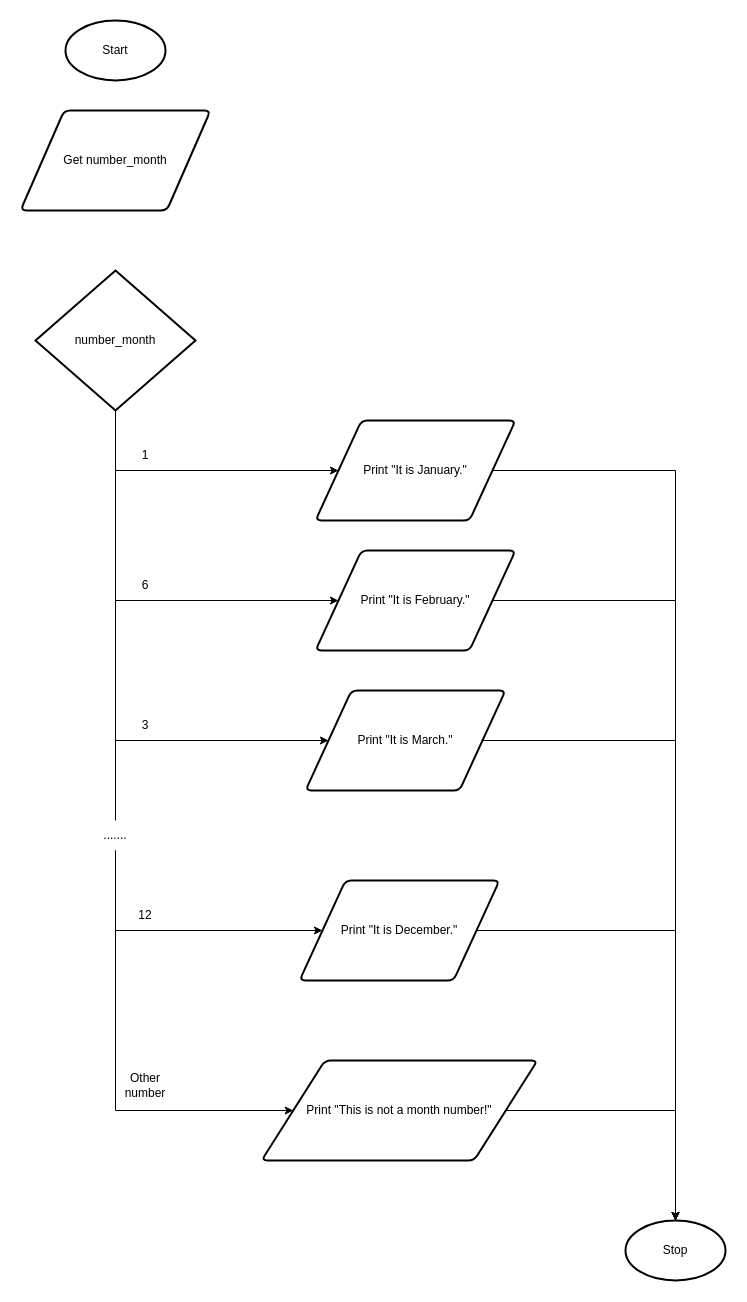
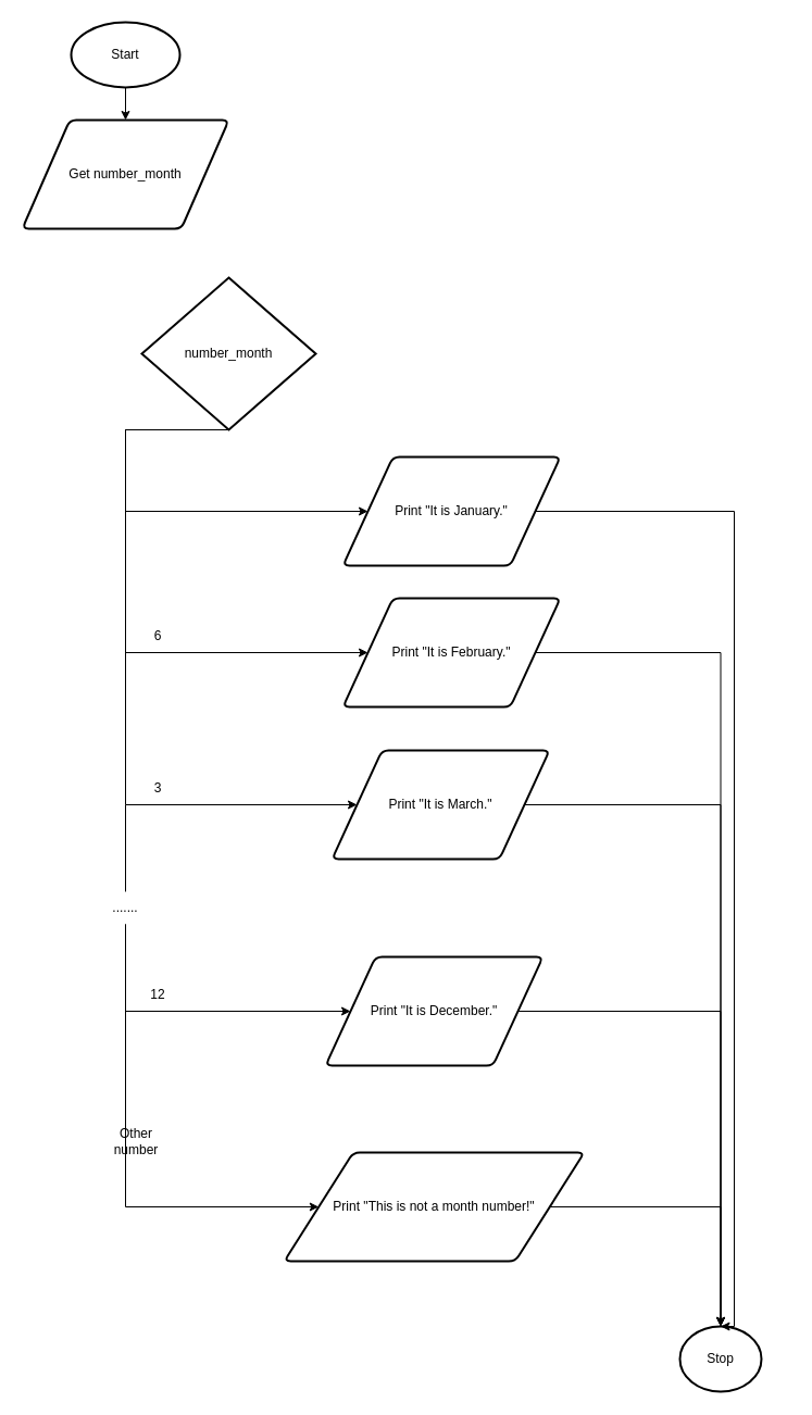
  <mxCell id="0" />
  <mxCell id="1" parent="0" />
+ <mxCell id="2" style="edgeStyle=none;html=1;exitX=0.5;exitY=1;exitDx=0;exitDy=0;exitPerimeter=0;entryX=0.5;entryY=0;entryDx=0;entryDy=0;" parent="1" source="3" target="5" edge="1"><mxGeometry relative="1" as="geometry" /></mxCell>
  <mxCell id="3" value="Start" style="strokeWidth=2;html=1;shape=mxgraph.flowchart.start_1;whiteSpace=wrap;" parent="1" vertex="1"><mxGeometry x="65" y="20" width="100" height="60" as="geometry" /></mxCell>
  <mxCell id="4" style="edgeStyle=none;html=1;exitX=0.5;exitY=1;exitDx=0;exitDy=0;entryX=0.5;entryY=0;entryDx=0;entryDy=0;" parent="1" source="5" edge="1"><mxGeometry relative="1" as="geometry"><mxPoint x="115" y="190" as="targetPoint" /></mxGeometry></mxCell>
  <mxCell id="5" value="Get number_month" style="shape=parallelogram;html=1;strokeWidth=2;perimeter=parallelogramPerimeter;whiteSpace=wrap;rounded=1;arcSize=12;size=0.23;" parent="1" vertex="1"><mxGeometry x="20" y="110" width="190" height="100" as="geometry" /></mxCell>
- <mxCell id="6" value="Stop" style="strokeWidth=2;html=1;shape=mxgraph.flowchart.start_1;whiteSpace=wrap;" parent="1" vertex="1"><mxGeometry x="625" y="1220" width="100" height="60" as="geometry" /></mxCell>
+ <mxCell id="6" value="Stop" style="strokeWidth=2;html=1;shape=mxgraph.flowchart.start_1;whiteSpace=wrap;" parent="1" vertex="1"><mxGeometry x="625" y="1220" width="75" height="60" as="geometry" /></mxCell>
  <mxCell id="7" style="edgeStyle=orthogonalEdgeStyle;html=1;exitX=0.5;exitY=1;exitDx=0;exitDy=0;exitPerimeter=0;entryX=0;entryY=0.5;entryDx=0;entryDy=0;rounded=0;" parent="1" source="10" target="15" edge="1"><mxGeometry relative="1" as="geometry"><Array as="points"><mxPoint x="115" y="600" /></Array></mxGeometry></mxCell>
  <mxCell id="8" style="edgeStyle=orthogonalEdgeStyle;rounded=0;html=1;exitX=0.5;exitY=1;exitDx=0;exitDy=0;exitPerimeter=0;entryX=0;entryY=0.5;entryDx=0;entryDy=0;" parent="1" source="10" target="17" edge="1"><mxGeometry relative="1" as="geometry"><Array as="points"><mxPoint x="115" y="740" /></Array></mxGeometry></mxCell>
  <mxCell id="9" style="edgeStyle=orthogonalEdgeStyle;rounded=0;html=1;exitX=0.5;exitY=1;exitDx=0;exitDy=0;exitPerimeter=0;entryX=0;entryY=0.5;entryDx=0;entryDy=0;" parent="1" source="10" target="12" edge="1"><mxGeometry relative="1" as="geometry"><Array as="points"><mxPoint x="115" y="470" /></Array></mxGeometry></mxCell>
- <mxCell id="10" value="number_month" style="strokeWidth=2;html=1;shape=mxgraph.flowchart.decision;whiteSpace=wrap;" parent="1" vertex="1"><mxGeometry x="35" y="270" width="160" height="140" as="geometry" /></mxCell>
+ <mxCell id="10" value="number_month" style="strokeWidth=2;html=1;shape=mxgraph.flowchart.decision;whiteSpace=wrap;" parent="1" vertex="1"><mxGeometry x="130" y="255" width="160" height="140" as="geometry" /></mxCell>
  <mxCell id="11" style="edgeStyle=orthogonalEdgeStyle;rounded=0;html=1;exitX=1;exitY=0.5;exitDx=0;exitDy=0;entryX=0.5;entryY=0;entryDx=0;entryDy=0;entryPerimeter=0;endArrow=classic;endFill=1;" parent="1" source="12" target="6" edge="1"><mxGeometry relative="1" as="geometry"><Array as="points"><mxPoint x="675" y="470" /></Array></mxGeometry></mxCell>
  <mxCell id="12" value="Print &quot;It is January.&quot;" style="shape=parallelogram;html=1;strokeWidth=2;perimeter=parallelogramPerimeter;whiteSpace=wrap;rounded=1;arcSize=12;size=0.23;" parent="1" vertex="1"><mxGeometry x="315" y="420" width="200" height="100" as="geometry" /></mxCell>
- <mxCell id="13" value="1" style="text;html=1;strokeColor=none;fillColor=none;align=center;verticalAlign=middle;whiteSpace=wrap;rounded=0;" parent="1" vertex="1"><mxGeometry x="115" y="440" width="60" height="30" as="geometry" /></mxCell>
  <mxCell id="14" style="edgeStyle=orthogonalEdgeStyle;rounded=0;html=1;exitX=1;exitY=0.5;exitDx=0;exitDy=0;entryX=0.5;entryY=0;entryDx=0;entryDy=0;entryPerimeter=0;endArrow=classic;endFill=1;" parent="1" source="15" target="6" edge="1"><mxGeometry relative="1" as="geometry" /></mxCell>
  <mxCell id="15" value="Print &quot;It is February.&quot;" style="shape=parallelogram;html=1;strokeWidth=2;perimeter=parallelogramPerimeter;whiteSpace=wrap;rounded=1;arcSize=12;size=0.23;" parent="1" vertex="1"><mxGeometry x="315" y="550" width="200" height="100" as="geometry" /></mxCell>
  <mxCell id="16" style="edgeStyle=orthogonalEdgeStyle;rounded=0;html=1;exitX=1;exitY=0.5;exitDx=0;exitDy=0;entryX=0.5;entryY=0;entryDx=0;entryDy=0;entryPerimeter=0;endArrow=classic;endFill=1;" parent="1" source="17" target="6" edge="1"><mxGeometry relative="1" as="geometry" /></mxCell>
  <mxCell id="17" value="Print &quot;It is March.&quot;" style="shape=parallelogram;html=1;strokeWidth=2;perimeter=parallelogramPerimeter;whiteSpace=wrap;rounded=1;arcSize=12;size=0.23;" parent="1" vertex="1"><mxGeometry x="305" y="690" width="200" height="100" as="geometry" /></mxCell>
  <mxCell id="18" value="6" style="text;html=1;strokeColor=none;fillColor=none;align=center;verticalAlign=middle;whiteSpace=wrap;rounded=0;" parent="1" vertex="1"><mxGeometry x="115" y="570" width="60" height="30" as="geometry" /></mxCell>
  <mxCell id="19" style="edgeStyle=orthogonalEdgeStyle;rounded=0;html=1;exitX=0;exitY=1;exitDx=0;exitDy=0;entryX=0.5;entryY=0;entryDx=0;entryDy=0;endArrow=none;endFill=0;" parent="1" source="20" target="23" edge="1"><mxGeometry relative="1" as="geometry" /></mxCell>
  <mxCell id="20" value="3" style="text;html=1;strokeColor=none;fillColor=none;align=center;verticalAlign=middle;whiteSpace=wrap;rounded=0;" parent="1" vertex="1"><mxGeometry x="115" y="710" width="60" height="30" as="geometry" /></mxCell>
  <mxCell id="21" style="edgeStyle=orthogonalEdgeStyle;rounded=0;html=1;exitX=0.5;exitY=1;exitDx=0;exitDy=0;entryX=0;entryY=0.5;entryDx=0;entryDy=0;endArrow=classic;endFill=1;" parent="1" source="23" target="25" edge="1"><mxGeometry relative="1" as="geometry"><Array as="points"><mxPoint x="115" y="930" /></Array></mxGeometry></mxCell>
  <mxCell id="22" style="edgeStyle=orthogonalEdgeStyle;html=1;exitX=0.5;exitY=1;exitDx=0;exitDy=0;entryX=0;entryY=0.5;entryDx=0;entryDy=0;rounded=0;" edge="1" parent="1" source="23" target="28"><mxGeometry relative="1" as="geometry"><Array as="points"><mxPoint x="115" y="1110" /></Array></mxGeometry></mxCell>
  <mxCell id="23" value="......." style="text;html=1;strokeColor=none;fillColor=none;align=center;verticalAlign=middle;whiteSpace=wrap;rounded=0;" parent="1" vertex="1"><mxGeometry x="85" y="820" width="60" height="30" as="geometry" /></mxCell>
  <mxCell id="24" style="edgeStyle=orthogonalEdgeStyle;rounded=0;html=1;exitX=1;exitY=0.5;exitDx=0;exitDy=0;entryX=0.5;entryY=0;entryDx=0;entryDy=0;entryPerimeter=0;endArrow=classic;endFill=1;" parent="1" source="25" target="6" edge="1"><mxGeometry relative="1" as="geometry" /></mxCell>
  <mxCell id="25" value="Print &quot;It is December.&quot;" style="shape=parallelogram;html=1;strokeWidth=2;perimeter=parallelogramPerimeter;whiteSpace=wrap;rounded=1;arcSize=12;size=0.23;" parent="1" vertex="1"><mxGeometry x="299" y="880" width="200" height="100" as="geometry" /></mxCell>
  <mxCell id="26" value="12" style="text;html=1;strokeColor=none;fillColor=none;align=center;verticalAlign=middle;whiteSpace=wrap;rounded=0;" parent="1" vertex="1"><mxGeometry x="115" y="900" width="60" height="30" as="geometry" /></mxCell>
  <mxCell id="27" style="edgeStyle=orthogonalEdgeStyle;rounded=0;html=1;exitX=1;exitY=0.5;exitDx=0;exitDy=0;entryX=0.5;entryY=0;entryDx=0;entryDy=0;entryPerimeter=0;" edge="1" parent="1" source="28" target="6"><mxGeometry relative="1" as="geometry" /></mxCell>
  <mxCell id="28" value="Print &quot;This is not a month number!&quot;" style="shape=parallelogram;html=1;strokeWidth=2;perimeter=parallelogramPerimeter;whiteSpace=wrap;rounded=1;arcSize=12;size=0.23;" vertex="1" parent="1"><mxGeometry x="261" y="1060" width="276" height="100" as="geometry" /></mxCell>
- <mxCell id="29" value="Other number" style="text;html=1;strokeColor=none;fillColor=none;align=center;verticalAlign=middle;whiteSpace=wrap;rounded=0;" vertex="1" parent="1"><mxGeometry x="115" y="1070" width="60" height="30" as="geometry" /></mxCell>
+ <mxCell id="29" value="Other number" style="text;html=1;strokeColor=none;fillColor=none;align=center;verticalAlign=middle;whiteSpace=wrap;rounded=0;" vertex="1" parent="1"><mxGeometry x="95" y="1035" width="60" height="30" as="geometry" /></mxCell>
